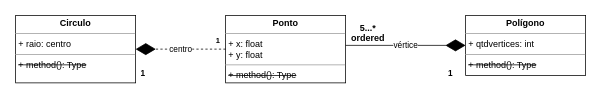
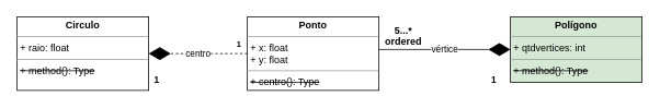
  <mxCell id="0" />
  <mxCell id="1" parent="0" />
- <mxCell id="2" value="&lt;p style=&quot;margin: 0px ; margin-top: 4px ; text-align: center&quot;&gt;&lt;b&gt;Circulo&lt;/b&gt;&lt;/p&gt;&lt;hr size=&quot;1&quot;&gt;&lt;p style=&quot;margin: 0px ; margin-left: 4px&quot;&gt;+ raio: centro&lt;/p&gt;&lt;hr size=&quot;1&quot;&gt;&lt;p style=&quot;margin: 0px ; margin-left: 4px&quot;&gt;&lt;strike&gt;+ method(): Type&lt;/strike&gt;&lt;/p&gt;" style="verticalAlign=top;align=left;overflow=fill;fontSize=12;fontFamily=Helvetica;html=1;" vertex="1" parent="1"><mxGeometry x="20" y="20" width="160" height="90" as="geometry" /></mxCell>
- <mxCell id="3" value="&lt;p style=&quot;margin: 0px ; margin-top: 4px ; text-align: center&quot;&gt;&lt;b&gt;Polígono&lt;/b&gt;&lt;/p&gt;&lt;hr size=&quot;1&quot;&gt;&lt;p style=&quot;margin: 0px ; margin-left: 4px&quot;&gt;+ qtdvertices: int&lt;/p&gt;&lt;hr size=&quot;1&quot;&gt;&lt;p style=&quot;margin: 0px ; margin-left: 4px&quot;&gt;&lt;strike&gt;+ method(): Type&lt;/strike&gt;&lt;/p&gt;" style="verticalAlign=top;align=left;overflow=fill;fontSize=12;fontFamily=Helvetica;html=1;" vertex="1" parent="1"><mxGeometry x="620" y="20" width="160" height="80" as="geometry" /></mxCell>
- <mxCell id="4" value="&lt;p style=&quot;margin: 0px ; margin-top: 4px ; text-align: center&quot;&gt;&lt;b&gt;Ponto&lt;/b&gt;&lt;/p&gt;&lt;hr size=&quot;1&quot;&gt;&lt;p style=&quot;margin: 0px ; margin-left: 4px&quot;&gt;+ x: float&lt;/p&gt;&lt;p style=&quot;margin: 0px ; margin-left: 4px&quot;&gt;+ y: float&lt;/p&gt;&lt;hr size=&quot;1&quot;&gt;&lt;p style=&quot;margin: 0px ; margin-left: 4px&quot;&gt;&lt;strike&gt;+ method(): Type&lt;/strike&gt;&lt;/p&gt;" style="verticalAlign=top;align=left;overflow=fill;fontSize=12;fontFamily=Helvetica;html=1;" vertex="1" parent="1"><mxGeometry x="300" y="20" width="160" height="90" as="geometry" /></mxCell>
+ <mxCell id="2" value="&lt;p style=&quot;margin: 0px ; margin-top: 4px ; text-align: center&quot;&gt;&lt;b&gt;Circulo&lt;/b&gt;&lt;/p&gt;&lt;hr size=&quot;1&quot;&gt;&lt;p style=&quot;margin: 0px ; margin-left: 4px&quot;&gt;+ raio: float&lt;/p&gt;&lt;hr size=&quot;1&quot;&gt;&lt;p style=&quot;margin: 0px ; margin-left: 4px&quot;&gt;&lt;strike&gt;+ method(): Type&lt;/strike&gt;&lt;/p&gt;" style="verticalAlign=top;align=left;overflow=fill;fontSize=12;fontFamily=Helvetica;html=1;" vertex="1" parent="1"><mxGeometry x="20" y="20" width="160" height="90" as="geometry" /></mxCell>
+ <mxCell id="3" value="&lt;p style=&quot;margin: 0px ; margin-top: 4px ; text-align: center&quot;&gt;&lt;b&gt;Polígono&lt;/b&gt;&lt;/p&gt;&lt;hr size=&quot;1&quot;&gt;&lt;p style=&quot;margin: 0px ; margin-left: 4px&quot;&gt;+ qtdvertices: int&lt;/p&gt;&lt;hr size=&quot;1&quot;&gt;&lt;p style=&quot;margin: 0px ; margin-left: 4px&quot;&gt;&lt;strike&gt;+ method(): Type&lt;/strike&gt;&lt;/p&gt;" style="verticalAlign=top;align=left;overflow=fill;fontSize=12;fontFamily=Helvetica;html=1;fillColor=#d5e8d4;" vertex="1" parent="1"><mxGeometry x="620" y="20" width="160" height="80" as="geometry" /></mxCell>
+ <mxCell id="4" value="&lt;p style=&quot;margin: 0px ; margin-top: 4px ; text-align: center&quot;&gt;&lt;b&gt;Ponto&lt;/b&gt;&lt;/p&gt;&lt;hr size=&quot;1&quot;&gt;&lt;p style=&quot;margin: 0px ; margin-left: 4px&quot;&gt;+ x: float&lt;/p&gt;&lt;p style=&quot;margin: 0px ; margin-left: 4px&quot;&gt;+ y: float&lt;/p&gt;&lt;hr size=&quot;1&quot;&gt;&lt;p style=&quot;margin: 0px ; margin-left: 4px&quot;&gt;&lt;strike&gt;+ centro(): Type&lt;/strike&gt;&lt;/p&gt;" style="verticalAlign=top;align=left;overflow=fill;fontSize=12;fontFamily=Helvetica;html=1;" vertex="1" parent="1"><mxGeometry x="300" y="20" width="160" height="90" as="geometry" /></mxCell>
  <mxCell id="5" value="centro" style="endArrow=diamondThin;endFill=1;endSize=24;html=1;exitX=0;exitY=0.5;exitDx=0;exitDy=0;entryX=1;entryY=0.5;entryDx=0;entryDy=0;dashed=1;" edge="1" parent="1" source="4" target="2"><mxGeometry width="160" relative="1" as="geometry"><mxPoint x="290" y="140" as="sourcePoint" /><mxPoint x="450" y="140" as="targetPoint" /></mxGeometry></mxCell>
  <mxCell id="6" value="vértice" style="endArrow=diamondThin;endFill=1;endSize=24;html=1;" edge="1" parent="1" target="3"><mxGeometry width="160" relative="1" as="geometry"><mxPoint x="460" y="60" as="sourcePoint" /><mxPoint x="620" y="60" as="targetPoint" /></mxGeometry></mxCell>
  <mxCell id="7" value="1" style="text;align=center;fontStyle=1;verticalAlign=middle;spacingLeft=3;spacingRight=3;strokeColor=none;rotatable=0;points=[[0,0.5],[1,0.5]];portConstraint=eastwest;fontSize=11;" vertex="1" parent="1"><mxGeometry x="560" y="84" width="80" height="26" as="geometry" /></mxCell>
  <mxCell id="8" value="5...*&#10;ordered" style="text;align=center;fontStyle=1;verticalAlign=middle;spacingLeft=3;spacingRight=3;strokeColor=none;rotatable=0;points=[[0,0.5],[1,0.5]];portConstraint=eastwest;fontSize=12;" vertex="1" parent="1"><mxGeometry x="450" y="30" width="80" height="26" as="geometry" /></mxCell>
  <mxCell id="9" value="1" style="text;align=center;fontStyle=1;verticalAlign=middle;spacingLeft=3;spacingRight=3;strokeColor=none;rotatable=0;points=[[0,0.5],[1,0.5]];portConstraint=eastwest;fontSize=11;" vertex="1" parent="1"><mxGeometry x="150" y="84" width="80" height="26" as="geometry" /></mxCell>
  <mxCell id="10" value="1" style="text;align=center;fontStyle=1;verticalAlign=middle;spacingLeft=3;spacingRight=3;strokeColor=none;rotatable=0;points=[[0,0.5],[1,0.5]];portConstraint=eastwest;fontSize=10;" vertex="1" parent="1"><mxGeometry x="250" y="40" width="80" height="26" as="geometry" /></mxCell>
